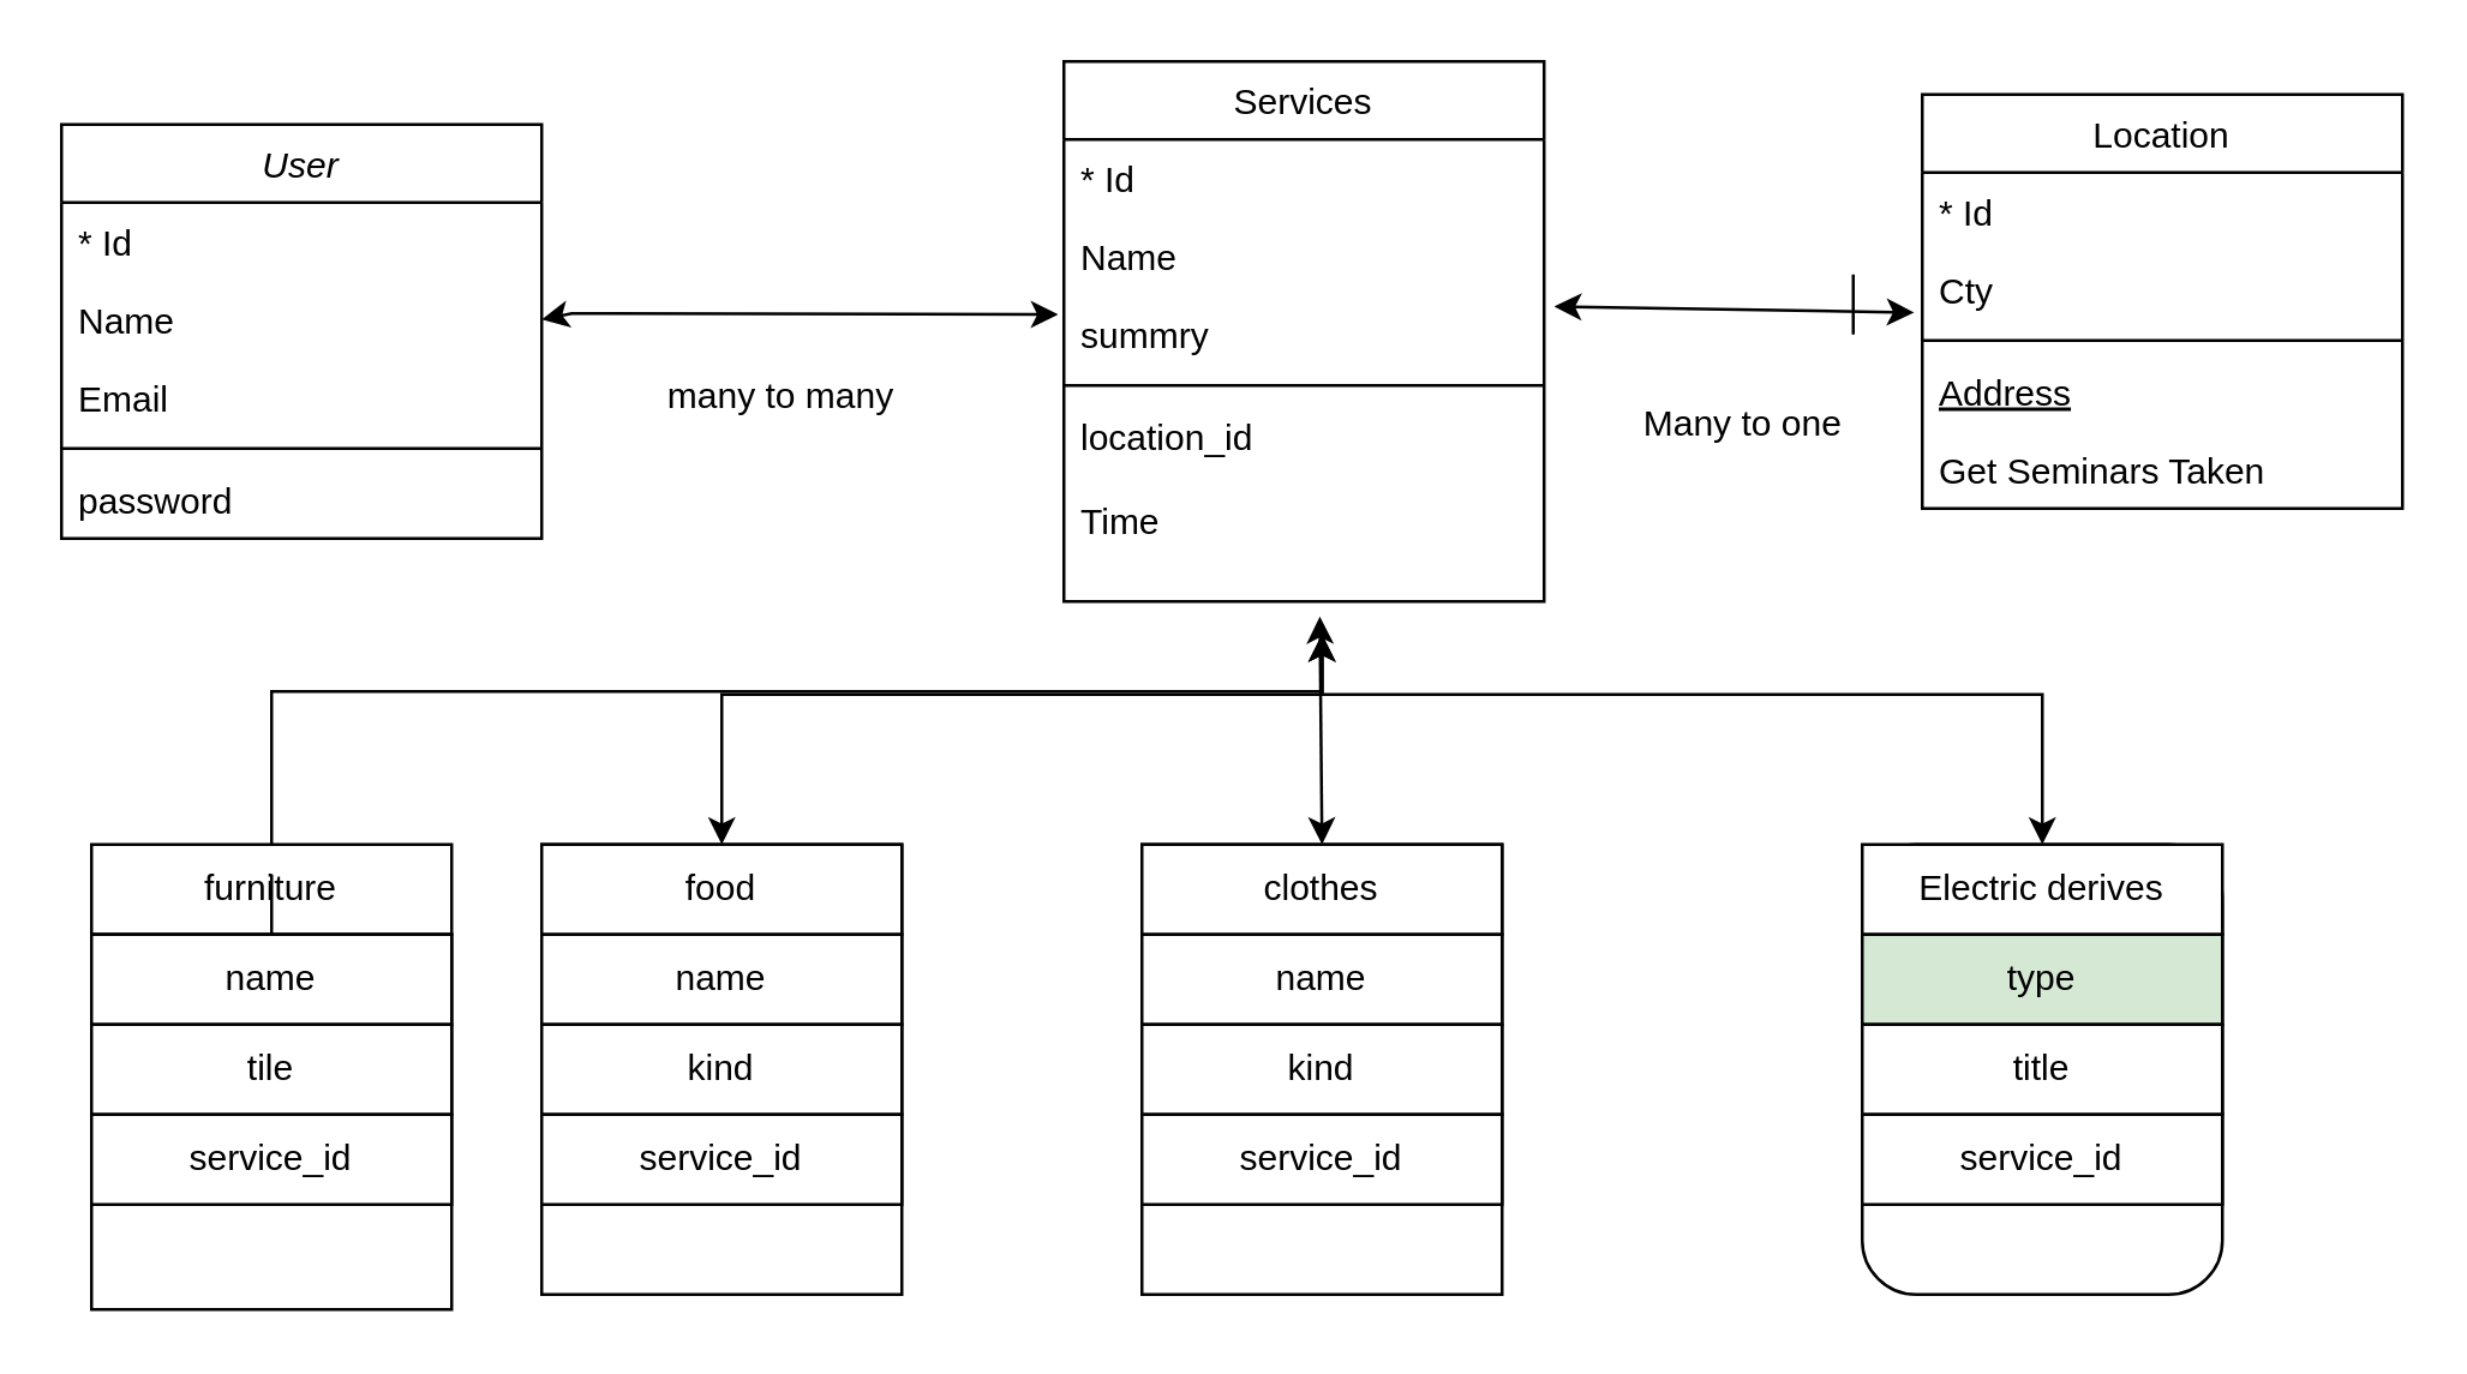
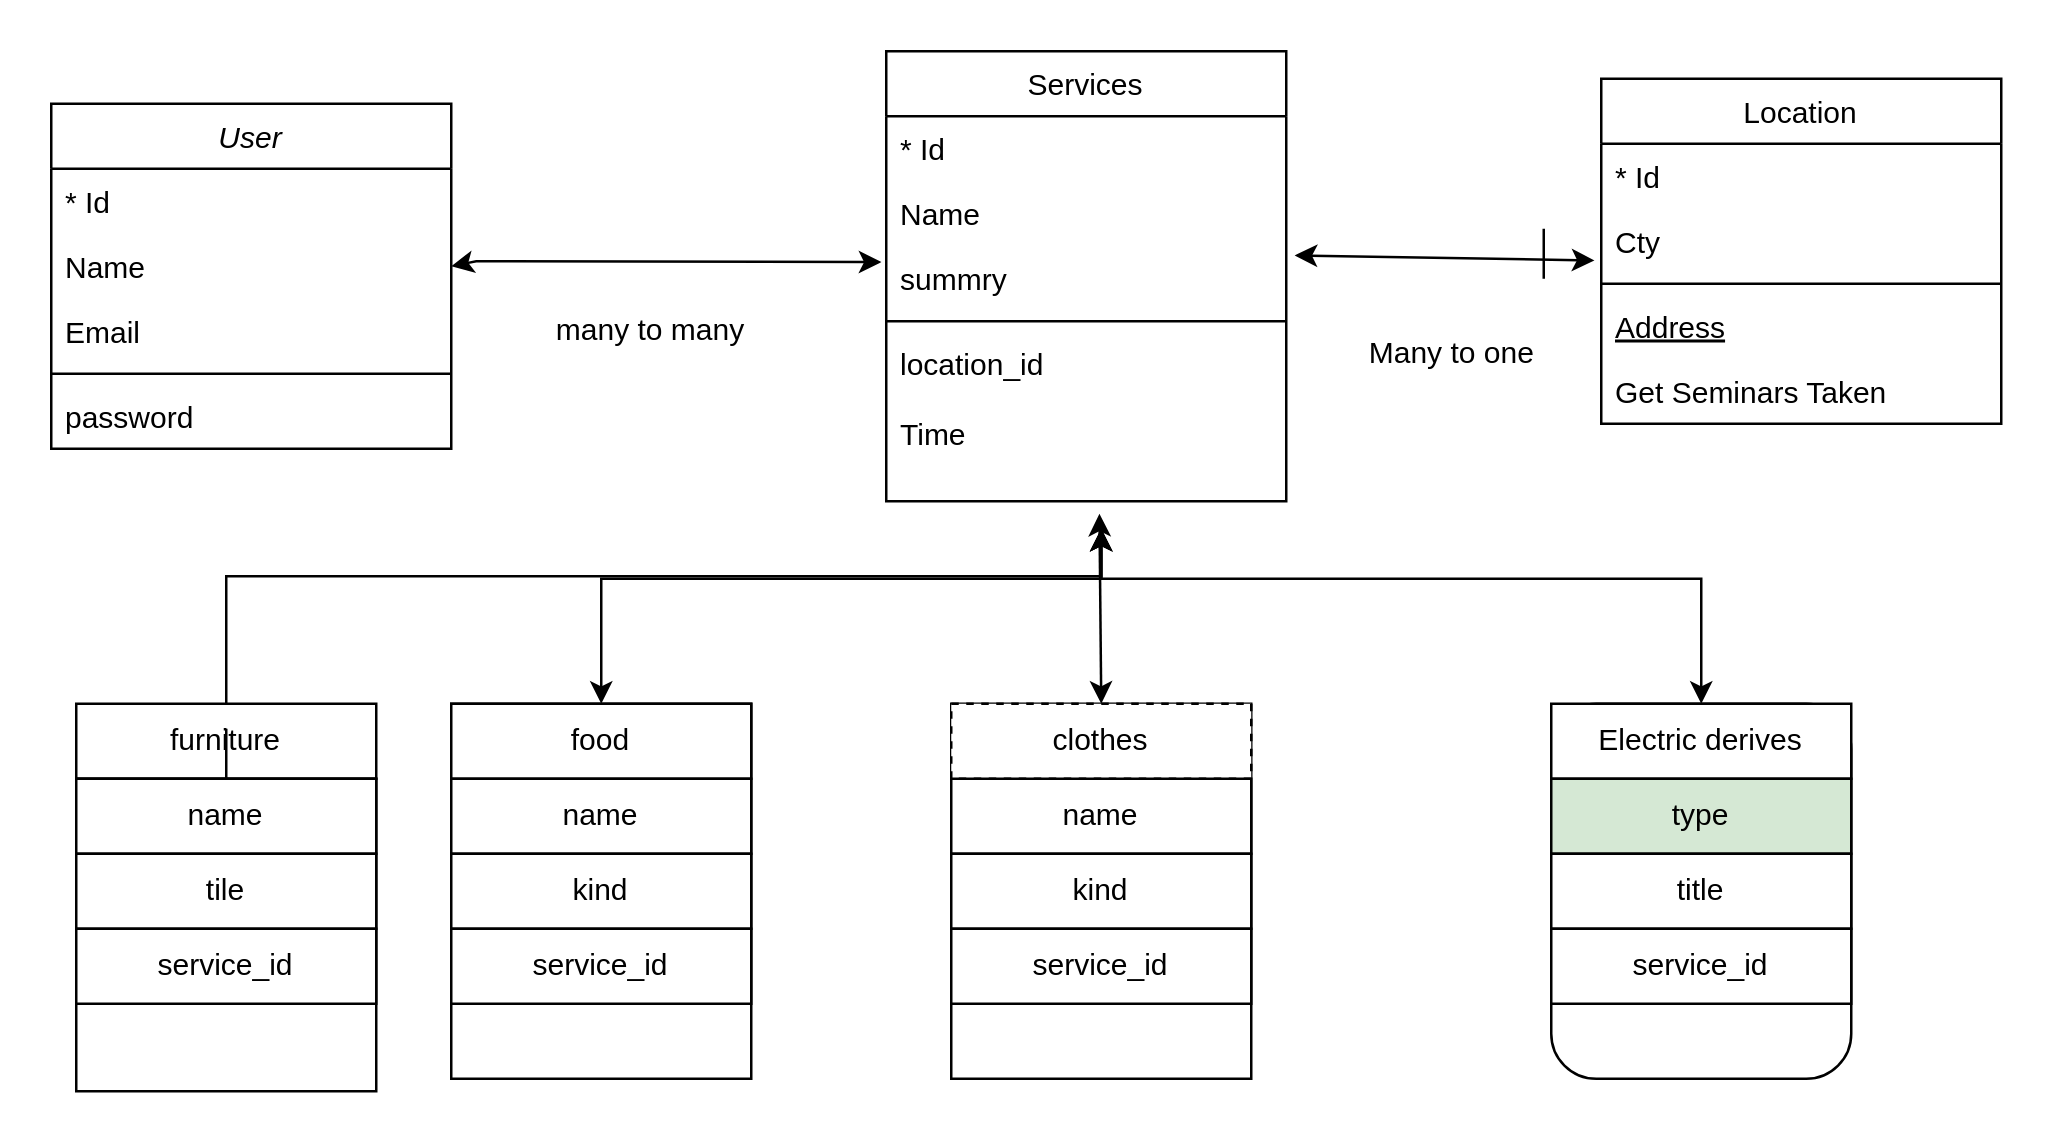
  <mxCell id="0" />
  <mxCell id="1" parent="0" />
  <mxCell id="2" value="User" style="swimlane;fontStyle=2;align=center;verticalAlign=top;childLayout=stackLayout;horizontal=1;startSize=26;horizontalStack=0;resizeParent=1;resizeLast=0;collapsible=1;marginBottom=0;rounded=0;shadow=0;strokeWidth=1;" parent="1" vertex="1"><mxGeometry y="41" width="160" height="138" as="geometry" x="20"><mxRectangle x="230" y="140" width="160" height="26" as="alternateBounds" /></mxGeometry></mxCell>
  <mxCell id="3" value="* Id" style="text;align=left;verticalAlign=top;spacingLeft=4;spacingRight=4;overflow=hidden;rotatable=0;points=[[0,0.5],[1,0.5]];portConstraint=eastwest;" parent="2" vertex="1"><mxGeometry y="26" width="160" height="26" as="geometry" /></mxCell>
  <mxCell id="4" value="Name" style="text;align=left;verticalAlign=top;spacingLeft=4;spacingRight=4;overflow=hidden;rotatable=0;points=[[0,0.5],[1,0.5]];portConstraint=eastwest;rounded=0;shadow=0;html=0;" parent="2" vertex="1"><mxGeometry y="52" width="160" height="26" as="geometry" /></mxCell>
  <mxCell id="5" value="Email" style="text;align=left;verticalAlign=top;spacingLeft=4;spacingRight=4;overflow=hidden;rotatable=0;points=[[0,0.5],[1,0.5]];portConstraint=eastwest;rounded=0;shadow=0;html=0;" parent="2" vertex="1"><mxGeometry y="78" width="160" height="26" as="geometry" /></mxCell>
  <mxCell id="6" value="" style="line;html=1;strokeWidth=1;align=left;verticalAlign=middle;spacingTop=-1;spacingLeft=3;spacingRight=3;rotatable=0;labelPosition=right;points=[];portConstraint=eastwest;" parent="2" vertex="1"><mxGeometry y="104" width="160" height="8" as="geometry" /></mxCell>
  <mxCell id="7" value="password" style="text;align=left;verticalAlign=top;spacingLeft=4;spacingRight=4;overflow=hidden;rotatable=0;points=[[0,0.5],[1,0.5]];portConstraint=eastwest;" parent="2" vertex="1"><mxGeometry y="112" width="160" height="26" as="geometry" /></mxCell>
  <mxCell id="8" value="Location" style="swimlane;fontStyle=0;align=center;verticalAlign=top;childLayout=stackLayout;horizontal=1;startSize=26;horizontalStack=0;resizeParent=1;resizeLast=0;collapsible=1;marginBottom=0;rounded=0;shadow=0;strokeWidth=1;" parent="1" vertex="1"><mxGeometry x="640" y="31" width="160" height="138" as="geometry"><mxRectangle x="130" y="380" width="160" height="26" as="alternateBounds" /></mxGeometry></mxCell>
  <mxCell id="9" value="* Id" style="text;align=left;verticalAlign=top;spacingLeft=4;spacingRight=4;overflow=hidden;rotatable=0;points=[[0,0.5],[1,0.5]];portConstraint=eastwest;" parent="8" vertex="1"><mxGeometry y="26" width="160" height="26" as="geometry" /></mxCell>
  <mxCell id="10" value="Cty" style="text;align=left;verticalAlign=top;spacingLeft=4;spacingRight=4;overflow=hidden;rotatable=0;points=[[0,0.5],[1,0.5]];portConstraint=eastwest;rounded=0;shadow=0;html=0;" parent="8" vertex="1"><mxGeometry y="52" width="160" height="26" as="geometry" /></mxCell>
  <mxCell id="11" value="" style="line;html=1;strokeWidth=1;align=left;verticalAlign=middle;spacingTop=-1;spacingLeft=3;spacingRight=3;rotatable=0;labelPosition=right;points=[];portConstraint=eastwest;" parent="8" vertex="1"><mxGeometry y="78" width="160" height="8" as="geometry" /></mxCell>
  <mxCell id="12" value="Address" style="text;align=left;verticalAlign=top;spacingLeft=4;spacingRight=4;overflow=hidden;rotatable=0;points=[[0,0.5],[1,0.5]];portConstraint=eastwest;fontStyle=4" parent="8" vertex="1"><mxGeometry y="86" width="160" height="26" as="geometry" /></mxCell>
  <mxCell id="13" value="Get Seminars Taken" style="text;align=left;verticalAlign=top;spacingLeft=4;spacingRight=4;overflow=hidden;rotatable=0;points=[[0,0.5],[1,0.5]];portConstraint=eastwest;" parent="8" vertex="1"><mxGeometry y="112" width="160" height="26" as="geometry" /></mxCell>
  <mxCell id="14" value="Services" style="swimlane;fontStyle=0;align=center;verticalAlign=top;childLayout=stackLayout;horizontal=1;startSize=26;horizontalStack=0;resizeParent=1;resizeLast=0;collapsible=1;marginBottom=0;rounded=0;shadow=0;strokeWidth=1;" parent="1" vertex="1"><mxGeometry x="354" y="20" width="160" height="180" as="geometry"><mxRectangle x="550" y="140" width="160" height="26" as="alternateBounds" /></mxGeometry></mxCell>
  <mxCell id="15" value="* Id" style="text;align=left;verticalAlign=top;spacingLeft=4;spacingRight=4;overflow=hidden;rotatable=0;points=[[0,0.5],[1,0.5]];portConstraint=eastwest;rounded=0;shadow=0;html=0;" parent="14" vertex="1"><mxGeometry y="26" width="160" height="26" as="geometry" /></mxCell>
  <mxCell id="16" value="Name" style="text;align=left;verticalAlign=top;spacingLeft=4;spacingRight=4;overflow=hidden;rotatable=0;points=[[0,0.5],[1,0.5]];portConstraint=eastwest;rounded=0;shadow=0;html=0;" parent="14" vertex="1"><mxGeometry y="52" width="160" height="26" as="geometry" /></mxCell>
  <mxCell id="17" value="summry" style="text;align=left;verticalAlign=top;spacingLeft=4;spacingRight=4;overflow=hidden;rotatable=0;points=[[0,0.5],[1,0.5]];portConstraint=eastwest;rounded=0;shadow=0;html=0;" parent="14" vertex="1"><mxGeometry y="78" width="160" height="26" as="geometry" /></mxCell>
  <mxCell id="18" value="" style="line;html=1;strokeWidth=1;align=left;verticalAlign=middle;spacingTop=-1;spacingLeft=3;spacingRight=3;rotatable=0;labelPosition=right;points=[];portConstraint=eastwest;" parent="14" vertex="1"><mxGeometry y="104" width="160" height="8" as="geometry" /></mxCell>
  <mxCell id="19" value="location_id&#10;&#10;Time" style="text;align=left;verticalAlign=top;spacingLeft=4;spacingRight=4;overflow=hidden;rotatable=0;points=[[0,0.5],[1,0.5]];portConstraint=eastwest;" parent="14" vertex="1"><mxGeometry y="112" width="160" height="68" as="geometry" /></mxCell>
  <mxCell id="20" value="many to many" style="rounded=0;whiteSpace=wrap;html=1;" parent="1" vertex="1"><mxGeometry x="210" y="131" width="100" as="geometry" /></mxCell>
  <mxCell id="21" value="" style="endArrow=classic;startArrow=classic;html=1;rounded=0;exitX=1;exitY=0.5;exitDx=0;exitDy=0;entryX=-0.012;entryY=0.244;entryDx=0;entryDy=0;entryPerimeter=0;" parent="1" source="4" edge="1" target="17"><mxGeometry width="50" height="50" relative="1" as="geometry"><mxPoint x="490" y="226" as="sourcePoint" /><mxPoint x="540" y="176" as="targetPoint" /><Array as="points"><mxPoint x="190" y="104" /></Array></mxGeometry></mxCell>
  <mxCell id="22" value="Many to one" style="text;html=1;align=center;verticalAlign=middle;resizable=0;points=[];autosize=1;strokeColor=none;fillColor=none;" vertex="1" parent="1"><mxGeometry x="540" y="131" width="80" height="20" as="geometry" /></mxCell>
  <mxCell id="23" value="" style="endArrow=classic;startArrow=classic;html=1;rounded=0;exitX=1.021;exitY=0.141;exitDx=0;exitDy=0;exitPerimeter=0;entryX=-0.017;entryY=0.795;entryDx=0;entryDy=0;entryPerimeter=0;" edge="1" parent="1" source="17" target="10"><mxGeometry width="50" height="50" relative="1" as="geometry"><mxPoint x="540" y="125" as="sourcePoint" /><mxPoint x="590" y="75" as="targetPoint" /></mxGeometry></mxCell>
  <mxCell id="24" value="" style="endArrow=none;html=1;rounded=0;" edge="1" parent="1"><mxGeometry width="50" height="50" relative="1" as="geometry"><mxPoint x="617" y="111" as="sourcePoint" /><mxPoint x="617" y="91" as="targetPoint" /></mxGeometry></mxCell>
  <mxCell id="25" value="" style="rounded=0;whiteSpace=wrap;html=1;" vertex="1" parent="1"><mxGeometry x="380" y="281" width="120" height="150" as="geometry" /></mxCell>
  <mxCell id="26" value="" style="rounded=1;whiteSpace=wrap;html=1;" vertex="1" parent="1"><mxGeometry x="620" y="281" width="120" height="150" as="geometry" /></mxCell>
  <mxCell id="27" value="" style="endArrow=classic;startArrow=classic;html=1;rounded=0;entryX=0.533;entryY=1.074;entryDx=0;entryDy=0;entryPerimeter=0;exitX=0.5;exitY=0;exitDx=0;exitDy=0;" edge="1" parent="1" source="25" target="19"><mxGeometry width="50" height="50" relative="1" as="geometry"><mxPoint x="400" y="281" as="sourcePoint" /><mxPoint x="450" y="231" as="targetPoint" /></mxGeometry></mxCell>
  <mxCell id="28" value="" style="endArrow=classic;startArrow=classic;html=1;rounded=0;" edge="1" parent="1"><mxGeometry width="50" height="50" relative="1" as="geometry"><mxPoint x="240" y="281" as="sourcePoint" /><mxPoint x="440" y="211" as="targetPoint" /><Array as="points"><mxPoint x="240" y="231" /><mxPoint x="440" y="231" /></Array></mxGeometry></mxCell>
  <mxCell id="29" value="" style="endArrow=classic;startArrow=classic;html=1;rounded=0;exitX=0.5;exitY=0;exitDx=0;exitDy=0;" edge="1" parent="1" source="26"><mxGeometry width="50" height="50" relative="1" as="geometry"><mxPoint x="560" y="271" as="sourcePoint" /><mxPoint x="440" y="211" as="targetPoint" /><Array as="points"><mxPoint x="680" y="231" /><mxPoint x="440" y="231" /></Array></mxGeometry></mxCell>
  <mxCell id="30" value="" style="rounded=0;whiteSpace=wrap;html=1;" vertex="1" parent="1"><mxGeometry x="180" y="281" width="120" height="150" as="geometry" /></mxCell>
  <mxCell id="31" value="" style="edgeStyle=orthogonalEdgeStyle;rounded=0;orthogonalLoop=1;jettySize=auto;html=1;" edge="1" parent="1"><mxGeometry relative="1" as="geometry"><mxPoint x="90" y="281" as="sourcePoint" /><mxPoint x="440" y="211" as="targetPoint" /><Array as="points"><mxPoint x="90" y="230" /></Array></mxGeometry></mxCell>
  <mxCell id="32" value="" style="edgeStyle=orthogonalEdgeStyle;rounded=0;orthogonalLoop=1;jettySize=auto;html=1;" edge="1" parent="1" source="33" target="58"><mxGeometry relative="1" as="geometry" /></mxCell>
  <mxCell id="33" value="Electric derives" style="rounded=0;whiteSpace=wrap;html=1;" vertex="1" parent="1"><mxGeometry x="620" y="281" width="120" height="30" as="geometry" /></mxCell>
  <mxCell id="34" value="" style="edgeStyle=orthogonalEdgeStyle;rounded=0;orthogonalLoop=1;jettySize=auto;html=1;" edge="1" parent="1" source="35" target="54"><mxGeometry relative="1" as="geometry" /></mxCell>
- <mxCell id="35" value="clothes" style="rounded=0;whiteSpace=wrap;html=1;" vertex="1" parent="1"><mxGeometry x="380" y="281" width="120" height="30" as="geometry" /></mxCell>
+ <mxCell id="35" value="clothes" style="rounded=0;whiteSpace=wrap;html=1;dashed=1;" vertex="1" parent="1"><mxGeometry x="380" y="281" width="120" height="30" as="geometry" /></mxCell>
  <mxCell id="36" value="" style="edgeStyle=orthogonalEdgeStyle;rounded=0;orthogonalLoop=1;jettySize=auto;html=1;" edge="1" parent="1" source="37" target="49"><mxGeometry relative="1" as="geometry" /></mxCell>
  <mxCell id="37" value="food" style="rounded=0;whiteSpace=wrap;html=1;" vertex="1" parent="1"><mxGeometry x="180" y="281" width="120" height="30" as="geometry" /></mxCell>
  <mxCell id="38" value="" style="edgeStyle=orthogonalEdgeStyle;rounded=0;orthogonalLoop=1;jettySize=auto;html=1;" edge="1" parent="1" source="39" target="41"><mxGeometry relative="1" as="geometry" /></mxCell>
  <mxCell id="39" value="furniture" style="rounded=0;whiteSpace=wrap;html=1;" vertex="1" parent="1"><mxGeometry x="30" y="281" width="120" height="30" as="geometry" /></mxCell>
  <mxCell id="40" value="" style="edgeStyle=orthogonalEdgeStyle;rounded=0;orthogonalLoop=1;jettySize=auto;html=1;" edge="1" parent="1" source="41" target="44"><mxGeometry relative="1" as="geometry" /></mxCell>
  <mxCell id="41" value="" style="whiteSpace=wrap;html=1;rounded=0;" vertex="1" parent="1"><mxGeometry x="30" y="311" width="120" height="125" as="geometry" /></mxCell>
  <mxCell id="42" value="" style="edgeStyle=orthogonalEdgeStyle;rounded=0;orthogonalLoop=1;jettySize=auto;html=1;" edge="1" parent="1" source="44"><mxGeometry relative="1" as="geometry"><mxPoint x="90" y="341" as="targetPoint" /></mxGeometry></mxCell>
  <mxCell id="43" value="" style="edgeStyle=orthogonalEdgeStyle;rounded=0;orthogonalLoop=1;jettySize=auto;html=1;" edge="1" parent="1" source="44" target="46"><mxGeometry relative="1" as="geometry" /></mxCell>
  <mxCell id="44" value="name" style="whiteSpace=wrap;html=1;rounded=0;" vertex="1" parent="1"><mxGeometry x="30" y="311" width="120" height="30" as="geometry" /></mxCell>
  <mxCell id="45" value="" style="edgeStyle=orthogonalEdgeStyle;rounded=0;orthogonalLoop=1;jettySize=auto;html=1;" edge="1" parent="1" source="46" target="47"><mxGeometry relative="1" as="geometry" /></mxCell>
  <mxCell id="46" value="tile" style="whiteSpace=wrap;html=1;rounded=0;" vertex="1" parent="1"><mxGeometry x="30" y="341" width="120" height="30" as="geometry" /></mxCell>
  <mxCell id="47" value="service_id" style="whiteSpace=wrap;html=1;rounded=0;" vertex="1" parent="1"><mxGeometry x="30" y="371" width="120" height="30" as="geometry" /></mxCell>
  <mxCell id="48" value="" style="edgeStyle=orthogonalEdgeStyle;rounded=0;orthogonalLoop=1;jettySize=auto;html=1;" edge="1" parent="1" source="49" target="51"><mxGeometry relative="1" as="geometry" /></mxCell>
  <mxCell id="49" value="name" style="rounded=0;whiteSpace=wrap;html=1;" vertex="1" parent="1"><mxGeometry x="180" y="311" width="120" height="30" as="geometry" /></mxCell>
  <mxCell id="50" value="" style="edgeStyle=orthogonalEdgeStyle;rounded=0;orthogonalLoop=1;jettySize=auto;html=1;" edge="1" parent="1" source="51" target="52"><mxGeometry relative="1" as="geometry" /></mxCell>
  <mxCell id="51" value="kind" style="rounded=0;whiteSpace=wrap;html=1;" vertex="1" parent="1"><mxGeometry x="180" y="341" width="120" height="30" as="geometry" /></mxCell>
  <mxCell id="52" value="service_id" style="rounded=0;whiteSpace=wrap;html=1;" vertex="1" parent="1"><mxGeometry x="180" y="371" width="120" height="30" as="geometry" /></mxCell>
  <mxCell id="53" value="" style="edgeStyle=orthogonalEdgeStyle;rounded=0;orthogonalLoop=1;jettySize=auto;html=1;" edge="1" parent="1" source="54" target="56"><mxGeometry relative="1" as="geometry" /></mxCell>
  <mxCell id="54" value="name" style="rounded=0;whiteSpace=wrap;html=1;" vertex="1" parent="1"><mxGeometry x="380" y="311" width="120" height="30" as="geometry" /></mxCell>
  <mxCell id="55" value="" style="edgeStyle=orthogonalEdgeStyle;rounded=0;orthogonalLoop=1;jettySize=auto;html=1;" edge="1" parent="1" source="56" target="57"><mxGeometry relative="1" as="geometry" /></mxCell>
  <mxCell id="56" value="kind" style="rounded=0;whiteSpace=wrap;html=1;" vertex="1" parent="1"><mxGeometry x="380" y="341" width="120" height="30" as="geometry" /></mxCell>
  <mxCell id="57" value="service_id" style="rounded=0;whiteSpace=wrap;html=1;" vertex="1" parent="1"><mxGeometry x="380" y="371" width="120" height="30" as="geometry" /></mxCell>
  <mxCell id="58" value="type" style="rounded=0;whiteSpace=wrap;html=1;fillColor=#d5e8d4;" vertex="1" parent="1"><mxGeometry x="620" y="311" width="120" height="30" as="geometry" /></mxCell>
  <mxCell id="59" value="" style="edgeStyle=orthogonalEdgeStyle;rounded=0;orthogonalLoop=1;jettySize=auto;html=1;" edge="1" parent="1" source="60" target="61"><mxGeometry relative="1" as="geometry" /></mxCell>
  <mxCell id="60" value="title" style="rounded=0;whiteSpace=wrap;html=1;" vertex="1" parent="1"><mxGeometry x="620" y="341" width="120" height="30" as="geometry" /></mxCell>
  <mxCell id="61" value="service_id" style="rounded=0;whiteSpace=wrap;html=1;" vertex="1" parent="1"><mxGeometry x="620" y="371" width="120" height="30" as="geometry" /></mxCell>
